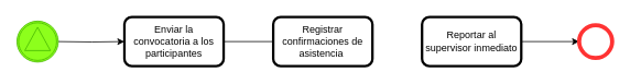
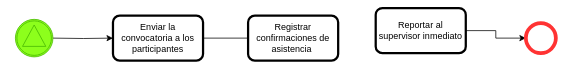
  <mxCell id="0" />
  <mxCell id="1" parent="0" />
  <mxCell id="2" style="edgeStyle=orthogonalEdgeStyle;rounded=0;orthogonalLoop=1;jettySize=auto;html=1;exitX=1;exitY=0.5;exitDx=0;exitDy=0;exitPerimeter=0;entryX=0;entryY=0.5;entryDx=0;entryDy=0;" parent="1" target="4" edge="1"><mxGeometry relative="1" as="geometry"><mxPoint x="70" y="50" as="sourcePoint" /></mxGeometry></mxCell>
  <mxCell id="3" style="edgeStyle=orthogonalEdgeStyle;rounded=0;orthogonalLoop=1;jettySize=auto;html=1;entryX=0;entryY=0.5;entryDx=0;entryDy=0;strokeColor=#000000;endArrow=none;" parent="1" source="4" target="5" edge="1"><mxGeometry relative="1" as="geometry" /></mxCell>
  <mxCell id="4" value="Enviar la convocatoria a los participantes" style="rounded=1;whiteSpace=wrap;html=1;strokeColor=#000000;strokeWidth=3;" parent="1" vertex="1"><mxGeometry x="150" y="20" width="120" height="60" as="geometry" /></mxCell>
  <mxCell id="5" value="Registrar confirmaciones de asistencia&amp;nbsp;" style="rounded=1;whiteSpace=wrap;html=1;strokeColor=#000000;strokeWidth=3;" parent="1" vertex="1"><mxGeometry x="330" y="20" width="120" height="60" as="geometry" /></mxCell>
  <mxCell id="6" style="edgeStyle=orthogonalEdgeStyle;rounded=0;orthogonalLoop=1;jettySize=auto;html=1;entryX=0;entryY=0.5;entryDx=0;entryDy=0;entryPerimeter=0;strokeColor=#000000;" parent="1" source="7" target="8" edge="1"><mxGeometry relative="1" as="geometry" /></mxCell>
- <mxCell id="7" value="Reportar al supervisor inmediato" style="rounded=1;whiteSpace=wrap;html=1;strokeColor=#000000;strokeWidth=3;" parent="1" vertex="1"><mxGeometry x="510" y="20" width="120" height="60" as="geometry" /></mxCell>
+ <mxCell id="7" value="Reportar al supervisor inmediato" style="rounded=1;whiteSpace=wrap;html=1;strokeColor=#000000;strokeWidth=3;" parent="1" vertex="1"><mxGeometry x="500" y="10" width="120" height="60" as="geometry" /></mxCell>
  <mxCell id="8" value="" style="points=[[0.145,0.145,0],[0.5,0,0],[0.855,0.145,0],[1,0.5,0],[0.855,0.855,0],[0.5,1,0],[0.145,0.855,0],[0,0.5,0]];shape=mxgraph.bpmn.event;html=1;verticalLabelPosition=bottom;labelBackgroundColor=#ffffff;verticalAlign=top;align=center;perimeter=ellipsePerimeter;outlineConnect=0;aspect=fixed;outline=standard;symbol=general;strokeColor=#FF3333;strokeWidth=5;" parent="1" vertex="1"><mxGeometry x="700" y="30" width="40" height="40" as="geometry" /></mxCell>
  <mxCell id="9" value="" style="points=[[0.145,0.145,0],[0.5,0,0],[0.855,0.145,0],[1,0.5,0],[0.855,0.855,0],[0.5,1,0],[0.145,0.855,0],[0,0.5,0]];shape=mxgraph.bpmn.event;html=1;verticalLabelPosition=bottom;labelBackgroundColor=#ffffff;verticalAlign=top;align=center;perimeter=ellipsePerimeter;outlineConnect=0;aspect=fixed;outline=catching;symbol=signal;strokeColor=#45B500;fillColor=#8DFF1C;" vertex="1" parent="1"><mxGeometry x="20" y="25" width="50" height="50" as="geometry" /></mxCell>
